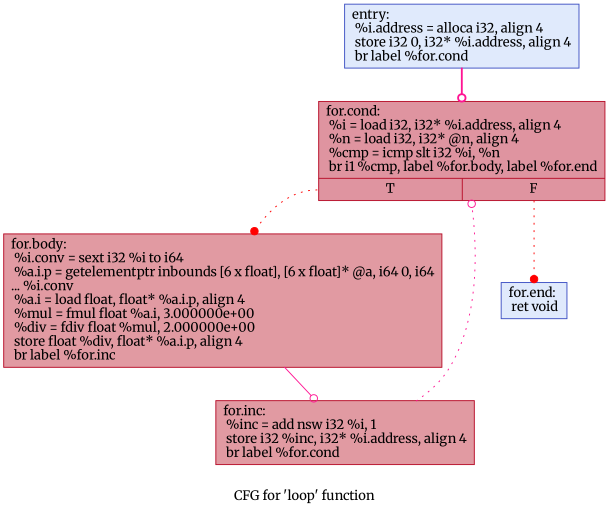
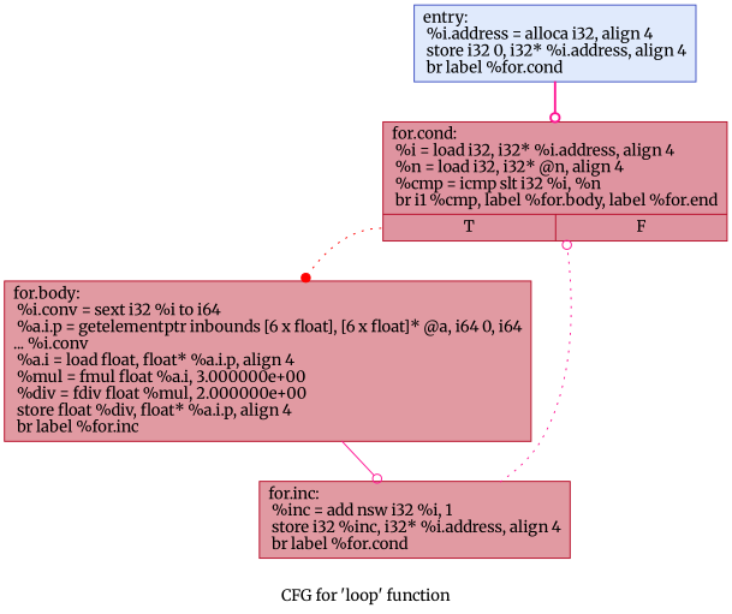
  digraph {
    label="CFG for 'loop' function"
    fontname=Merriweather
    node [color="#b70d28ff" fillcolor="#b9d0f970" shape=record style=filled fontname=Merriweather]
    edge [color=deeppink style=dotted arrowhead=odot fontname=Merriweather]
    n1 [color="#3d50c3ff" label="{entry:\l  %i.address = alloca i32, align 4\l  store i32 0, i32* %i.address, align 4\l  br label %for.cond\l}"]
    n2 [fillcolor="#b70d2870" label="{for.cond:                                         \l  %i = load i32, i32* %i.address, align 4\l  %n = load i32, i32* @n, align 4\l  %cmp = icmp slt i32 %i, %n\l  br i1 %cmp, label %for.body, label %for.end\l|{<s0>T|<s1>F}}"]
    n3 [fillcolor="#bb1b2c70" label="{for.body:                                         \l  %i.conv = sext i32 %i to i64\l  %a.i.p = getelementptr inbounds [6 x float], [6 x float]* @a, i64 0, i64\l... %i.conv\l  %a.i = load float, float* %a.i.p, align 4\l  %mul = fmul float %a.i, 3.000000e+00\l  %div = fdiv float %mul, 2.000000e+00\l  store float %div, float* %a.i.p, align 4\l  br label %for.inc\l}"]
-   n4 [color="#3d50c3ff" label="{for.end:                                          \l  ret void\l}"]
    n5 [fillcolor="#bb1b2c70" label="{for.inc:                                          \l  %inc = add nsw i32 %i, 1\l  store i32 %inc, i32* %i.address, align 4\l  br label %for.cond\l}"]
    n1 -> n2 [style=bold]
    n2 -> n3 [tailport=s0 color=red arrowhead=dot]
-   n2 -> n4 [tailport=s1 color=red arrowhead=dot]
    n3 -> n5 [style=solid]
    n5 -> n2
  }
